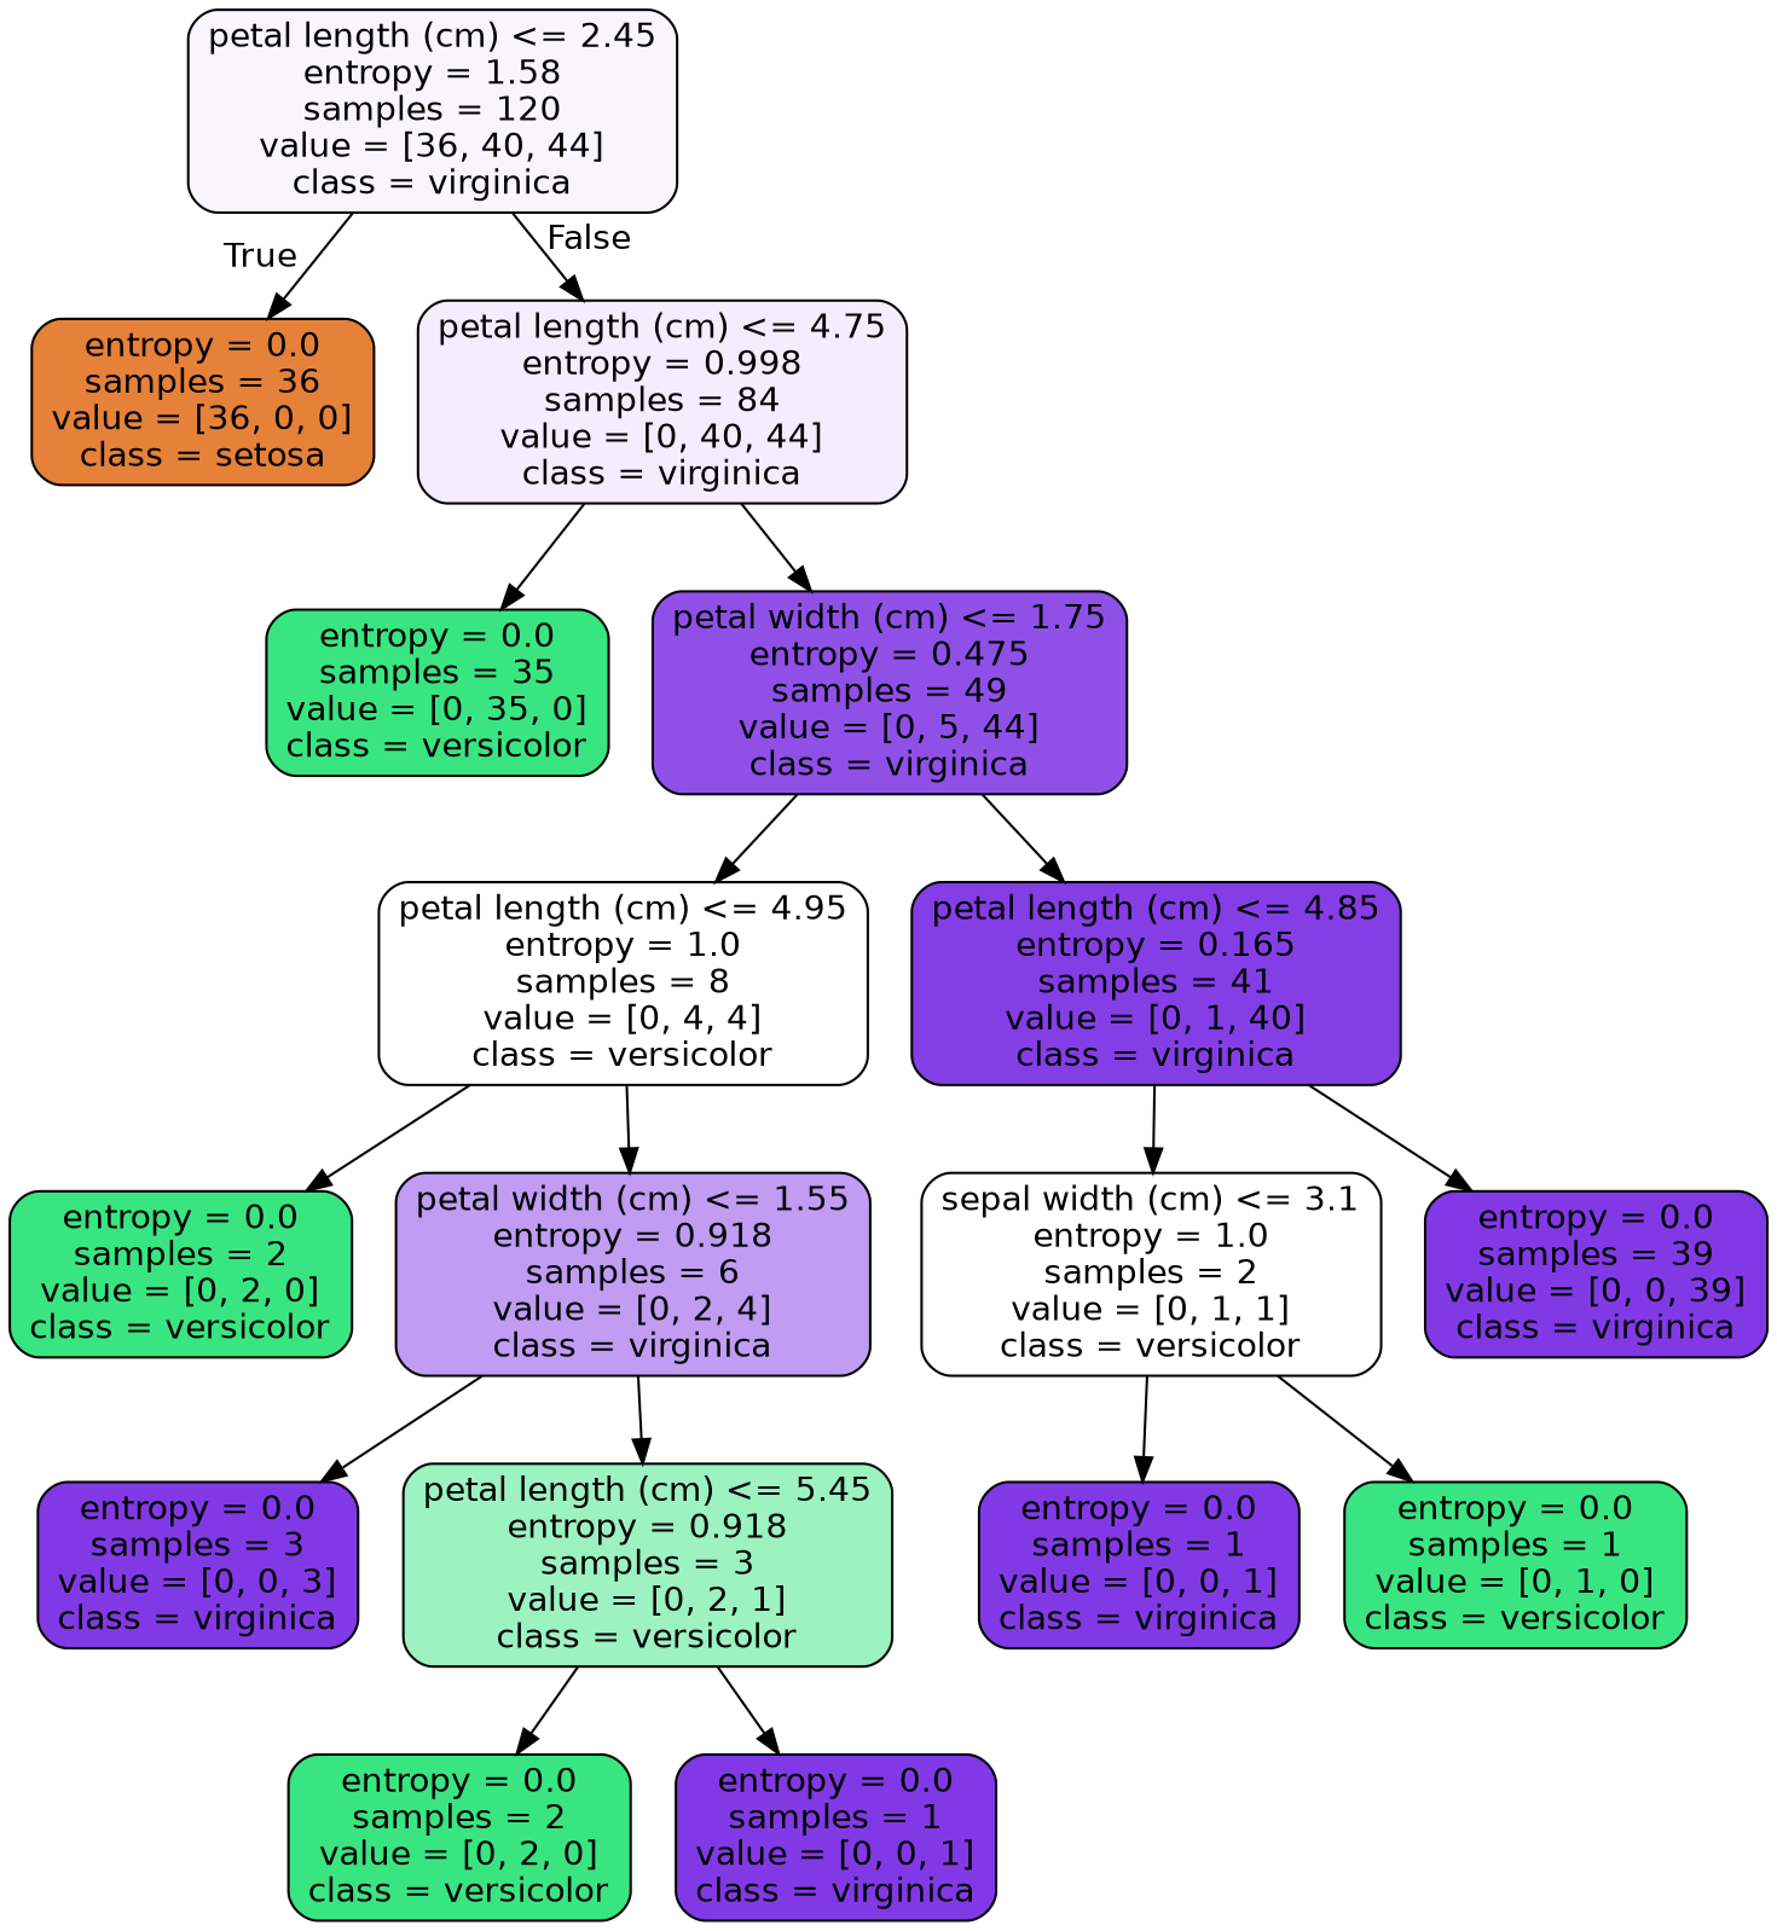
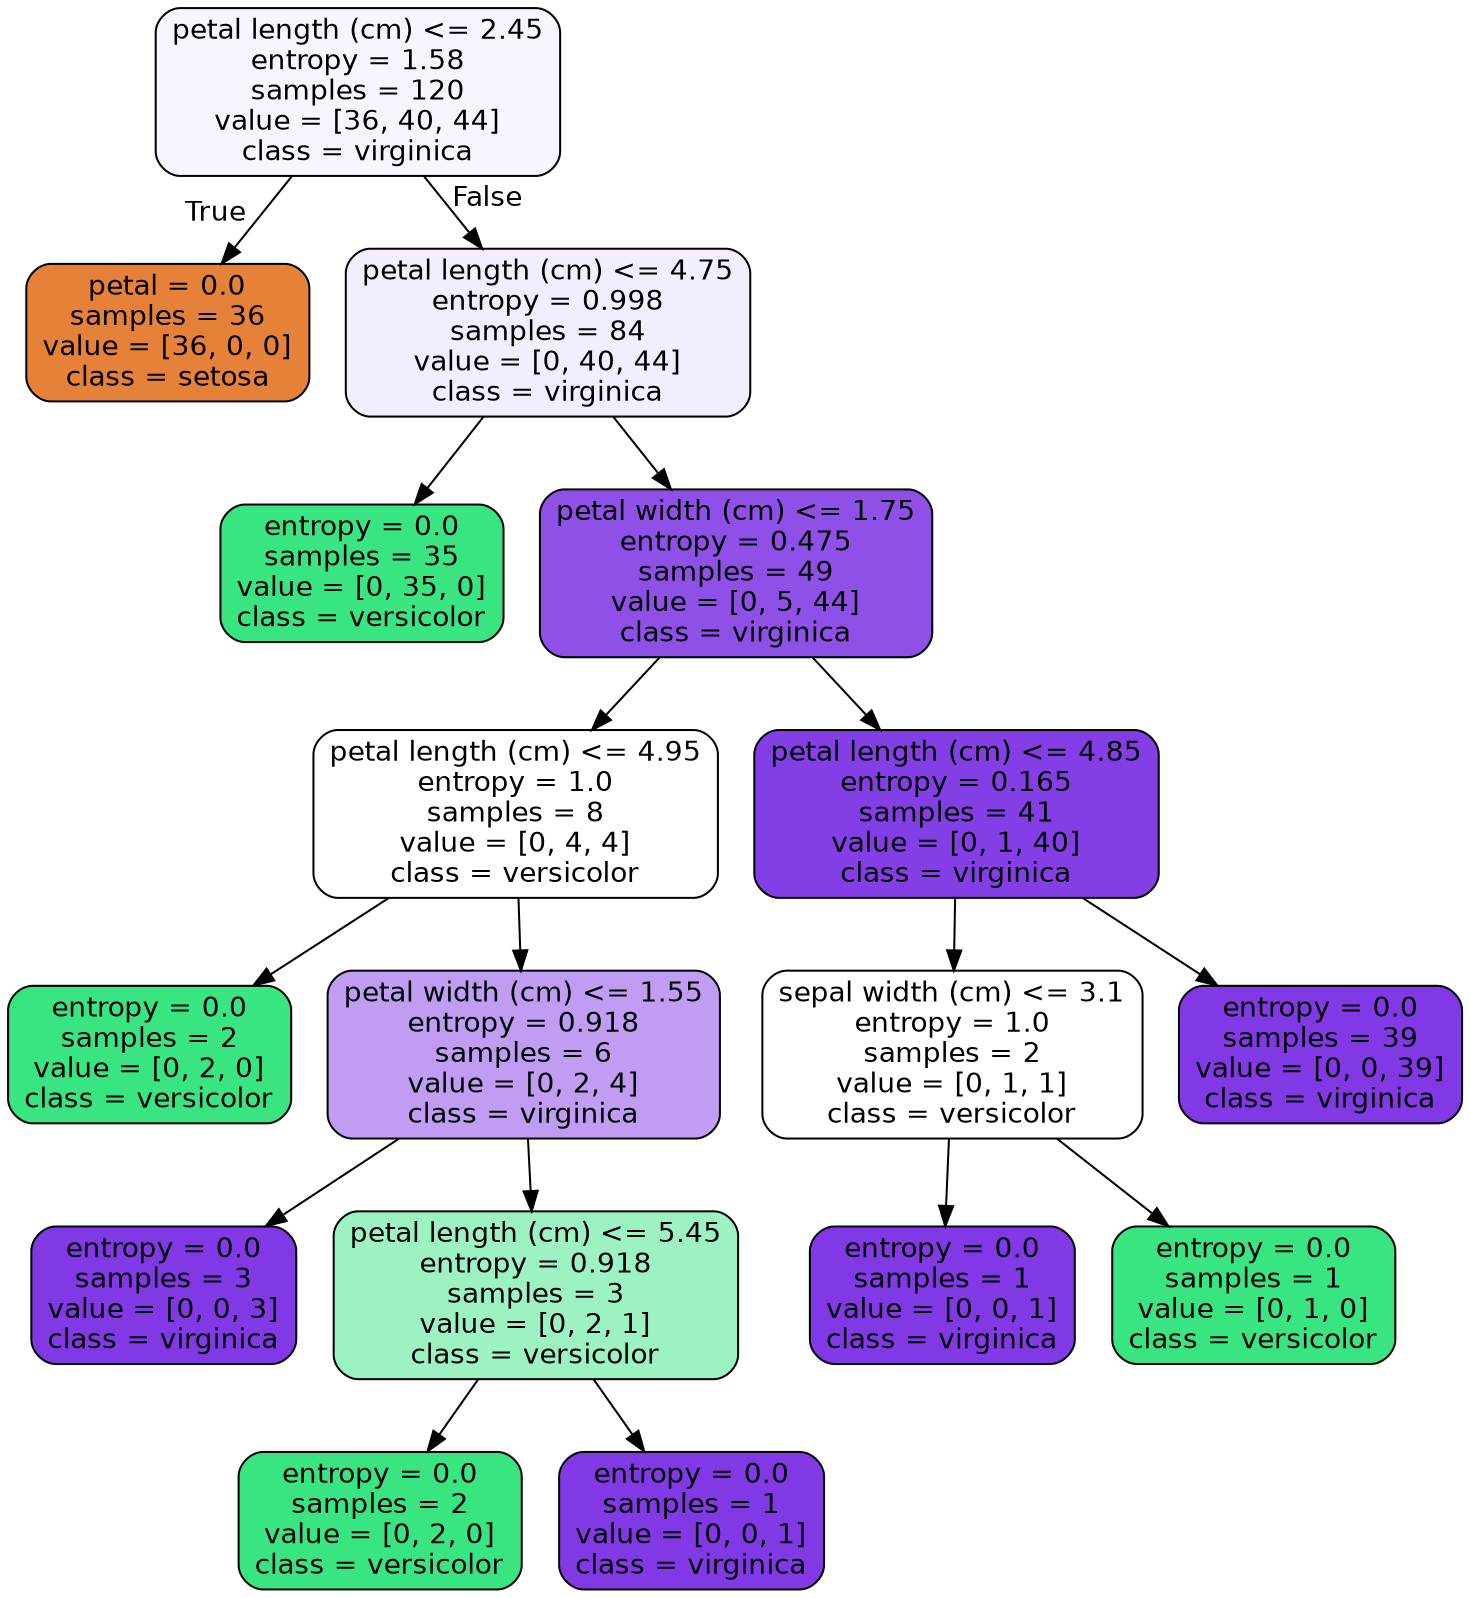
  digraph {
    node [color=black fillcolor="#39e581" fontname=helvetica shape=box style="filled, rounded"]
    edge [fontname=helvetica]
    n1 [fillcolor="#f9f5fe" label="petal length (cm) <= 2.45\nentropy = 1.58\nsamples = 120\nvalue = [36, 40, 44]\nclass = virginica"]
-   n2 [fillcolor="#e58139" label="entropy = 0.0\nsamples = 36\nvalue = [36, 0, 0]\nclass = setosa"]
+   n2 [fillcolor="#e58139" label="petal = 0.0\nsamples = 36\nvalue = [36, 0, 0]\nclass = setosa"]
    n3 [fillcolor="#f4edfd" label="petal length (cm) <= 4.75\nentropy = 0.998\nsamples = 84\nvalue = [0, 40, 44]\nclass = virginica"]
    n4 [label="entropy = 0.0\nsamples = 35\nvalue = [0, 35, 0]\nclass = versicolor"]
    n5 [fillcolor="#8f50e8" label="petal width (cm) <= 1.75\nentropy = 0.475\nsamples = 49\nvalue = [0, 5, 44]\nclass = virginica"]
    n6 [fillcolor="#ffffff" label="petal length (cm) <= 4.95\nentropy = 1.0\nsamples = 8\nvalue = [0, 4, 4]\nclass = versicolor"]
    n7 [fillcolor="#843ee6" label="petal length (cm) <= 4.85\nentropy = 0.165\nsamples = 41\nvalue = [0, 1, 40]\nclass = virginica"]
    n8 [label="entropy = 0.0\nsamples = 2\nvalue = [0, 2, 0]\nclass = versicolor"]
    n9 [fillcolor="#c09cf2" label="petal width (cm) <= 1.55\nentropy = 0.918\nsamples = 6\nvalue = [0, 2, 4]\nclass = virginica"]
    n10 [fillcolor="#8139e5" label="entropy = 0.0\nsamples = 3\nvalue = [0, 0, 3]\nclass = virginica"]
    n11 [fillcolor="#9cf2c0" label="petal length (cm) <= 5.45\nentropy = 0.918\nsamples = 3\nvalue = [0, 2, 1]\nclass = versicolor"]
    n12 [label="entropy = 0.0\nsamples = 2\nvalue = [0, 2, 0]\nclass = versicolor"]
    n13 [fillcolor="#8139e5" label="entropy = 0.0\nsamples = 1\nvalue = [0, 0, 1]\nclass = virginica"]
    n14 [fillcolor="#ffffff" label="sepal width (cm) <= 3.1\nentropy = 1.0\nsamples = 2\nvalue = [0, 1, 1]\nclass = versicolor"]
    n15 [fillcolor="#8139e5" label="entropy = 0.0\nsamples = 39\nvalue = [0, 0, 39]\nclass = virginica"]
    n16 [fillcolor="#8139e5" label="entropy = 0.0\nsamples = 1\nvalue = [0, 0, 1]\nclass = virginica"]
    n17 [label="entropy = 0.0\nsamples = 1\nvalue = [0, 1, 0]\nclass = versicolor"]
    n1 -> n2 [headlabel=True labelangle=45 labeldistance=2.5]
    n1 -> n3 [headlabel=False labelangle=-45 labeldistance=2.5]
    n3 -> n4
    n3 -> n5
    n5 -> n6
    n5 -> n7
    n6 -> n8
    n6 -> n9
    n7 -> n14
    n7 -> n15
    n9 -> n10
    n9 -> n11
    n11 -> n12
    n11 -> n13
    n14 -> n16
    n14 -> n17
  }
